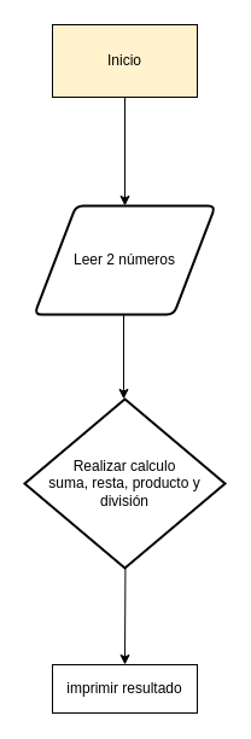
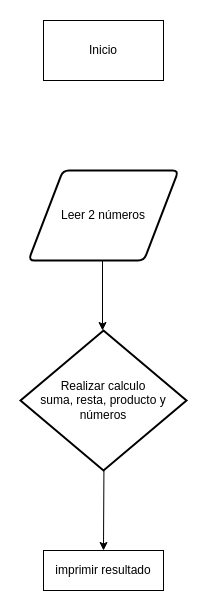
  <mxCell id="0" />
  <mxCell id="1" parent="0" />
- <mxCell id="2" value="" style="edgeStyle=orthogonalEdgeStyle;rounded=0;orthogonalLoop=1;jettySize=auto;html=1;" edge="1" parent="1" source="3" target="8"><mxGeometry relative="1" as="geometry" /></mxCell>
- <mxCell id="3" value="Inicio" style="rounded=0;whiteSpace=wrap;html=1;fillColor=#fff2cc;" vertex="1" parent="1"><mxGeometry x="43" y="20" width="120" height="60" as="geometry" /></mxCell>
+ <mxCell id="3" value="Inicio" style="rounded=0;whiteSpace=wrap;html=1;" vertex="1" parent="1"><mxGeometry x="43" y="20" width="120" height="60" as="geometry" /></mxCell>
  <mxCell id="4" value="" style="edgeStyle=orthogonalEdgeStyle;rounded=0;orthogonalLoop=1;jettySize=auto;html=1;" edge="1" parent="1"><mxGeometry relative="1" as="geometry"><mxPoint x="102" y="260" as="sourcePoint" /><mxPoint x="102" y="330" as="targetPoint" /></mxGeometry></mxCell>
  <mxCell id="5" value="" style="edgeStyle=orthogonalEdgeStyle;rounded=0;orthogonalLoop=1;jettySize=auto;html=1;" edge="1" parent="1" target="6"><mxGeometry relative="1" as="geometry"><mxPoint x="103" y="360" as="sourcePoint" /></mxGeometry></mxCell>
  <mxCell id="6" value="imprimir resultado" style="whiteSpace=wrap;html=1;rounded=0;" vertex="1" parent="1"><mxGeometry x="43" y="550" width="120" height="40" as="geometry" /></mxCell>
- <mxCell id="7" value="Realizar calculo&lt;div&gt;suma, resta, producto y división&lt;/div&gt;" style="strokeWidth=2;html=1;shape=mxgraph.flowchart.decision;whiteSpace=wrap;" vertex="1" parent="1"><mxGeometry x="20" y="330" width="166" height="140" as="geometry" /></mxCell>
+ <mxCell id="7" value="Realizar calculo&lt;div&gt;suma, resta, producto y números&lt;/div&gt;" style="strokeWidth=2;html=1;shape=mxgraph.flowchart.decision;whiteSpace=wrap;" vertex="1" parent="1"><mxGeometry x="20" y="330" width="166" height="140" as="geometry" /></mxCell>
  <mxCell id="8" value="Leer 2 números" style="shape=parallelogram;html=1;strokeWidth=2;perimeter=parallelogramPerimeter;whiteSpace=wrap;rounded=1;arcSize=12;size=0.23;" vertex="1" parent="1"><mxGeometry x="28" y="170" width="150" height="90" as="geometry" /></mxCell>
